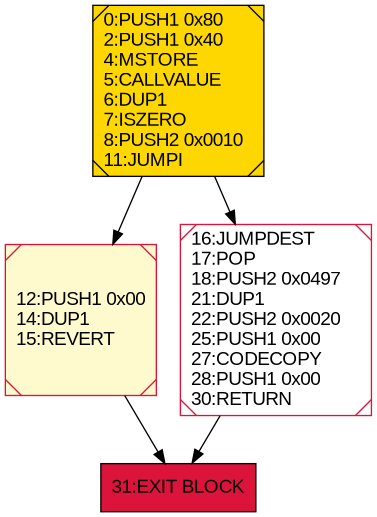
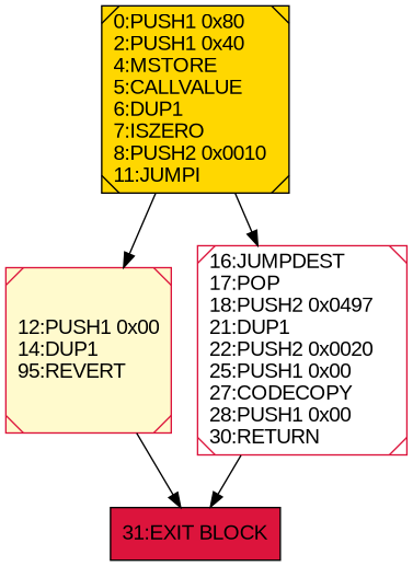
  digraph {
    rankdir=UD
    node [color=black fontcolor=black fontname=arial shape=Msquare style=filled]
    n1 [fillcolor=gold label="0:PUSH1 0x80\l2:PUSH1 0x40\l4:MSTORE\l5:CALLVALUE\l6:DUP1\l7:ISZERO\l8:PUSH2 0x0010\l11:JUMPI\l"]
-   n2 [color=crimson fillcolor=lemonchiffon label="12:PUSH1 0x00\l14:DUP1\l15:REVERT\l"]
+   n2 [color=crimson fillcolor=lemonchiffon label="12:PUSH1 0x00\l14:DUP1\l95:REVERT\l"]
    n3 [color=crimson fillcolor=white label="16:JUMPDEST\l17:POP\l18:PUSH2 0x0497\l21:DUP1\l22:PUSH2 0x0020\l25:PUSH1 0x00\l27:CODECOPY\l28:PUSH1 0x00\l30:RETURN\l"]
    n4 [fillcolor=crimson label="31:EXIT BLOCK\l" shape=box]
    n1 -> n2
    n1 -> n3
    n2 -> n4
    n3 -> n4
  }
